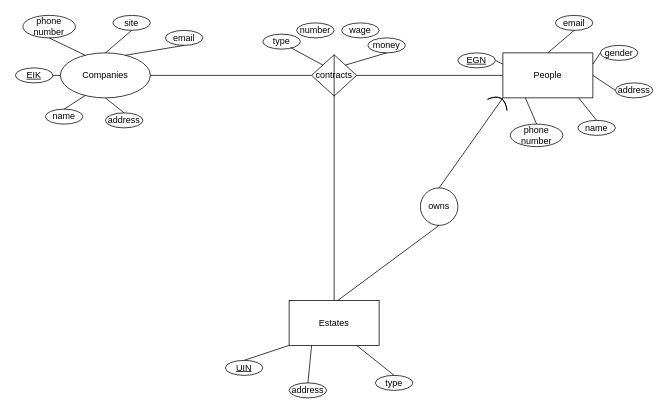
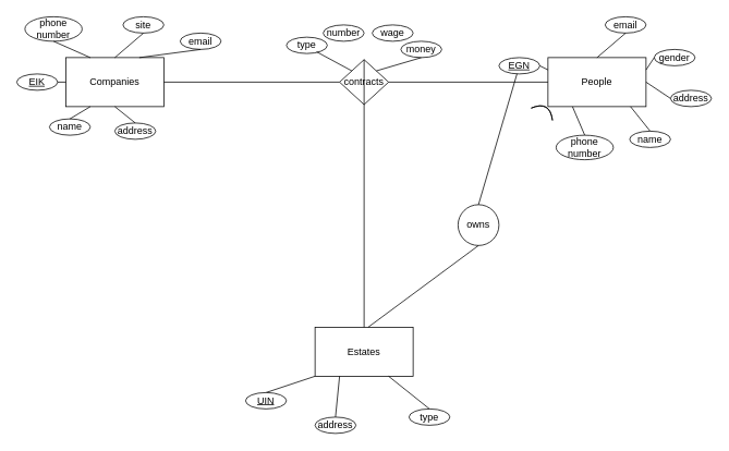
  <mxCell id="0" />
  <mxCell id="1" parent="0" />
- <mxCell id="2" value="Companies" style="ellipse;whiteSpace=wrap;html=1;" parent="1" vertex="1"><mxGeometry x="80" y="70" width="120" height="60" as="geometry" /></mxCell>
+ <mxCell id="2" value="Companies" style="rounded=0;whiteSpace=wrap;html=1;" parent="1" vertex="1"><mxGeometry x="80" y="70" width="120" height="60" as="geometry" /></mxCell>
  <mxCell id="3" value="People" style="rounded=0;whiteSpace=wrap;html=1;" parent="1" vertex="1"><mxGeometry x="670" y="70" width="120" height="60" as="geometry" /></mxCell>
  <mxCell id="4" value="Estates" style="rounded=0;whiteSpace=wrap;html=1;" parent="1" vertex="1"><mxGeometry x="385" y="400" width="120" height="60" as="geometry" /></mxCell>
  <mxCell id="5" value="&lt;u&gt;EIK&lt;/u&gt;" style="ellipse;whiteSpace=wrap;html=1;" parent="1" vertex="1"><mxGeometry y="90" width="50" height="20" as="geometry" x="20" /></mxCell>
  <mxCell id="6" value="&lt;u&gt;EGN&lt;/u&gt;" style="ellipse;whiteSpace=wrap;html=1;" parent="1" vertex="1"><mxGeometry x="610" y="70" width="50" height="20" as="geometry" /></mxCell>
  <mxCell id="7" value="name" style="ellipse;whiteSpace=wrap;html=1;" parent="1" vertex="1"><mxGeometry x="770" y="160" width="50" height="20" as="geometry" /></mxCell>
  <mxCell id="8" value="name" style="ellipse;whiteSpace=wrap;html=1;" parent="1" vertex="1"><mxGeometry x="60" y="145" width="50" height="20" as="geometry" /></mxCell>
  <mxCell id="9" value="address" style="ellipse;whiteSpace=wrap;html=1;" parent="1" vertex="1"><mxGeometry x="140" y="150" width="50" height="20" as="geometry" /></mxCell>
  <mxCell id="10" value="email" style="ellipse;whiteSpace=wrap;html=1;" parent="1" vertex="1"><mxGeometry x="220" y="40" width="50" height="20" as="geometry" /></mxCell>
  <mxCell id="11" value="site" style="ellipse;whiteSpace=wrap;html=1;" parent="1" vertex="1"><mxGeometry x="150" y="20" width="50" height="20" as="geometry" /></mxCell>
  <mxCell id="12" value="phone number" style="ellipse;whiteSpace=wrap;html=1;" parent="1" vertex="1"><mxGeometry x="30" y="20" width="70" height="30" as="geometry" /></mxCell>
  <mxCell id="13" value="phone number" style="ellipse;whiteSpace=wrap;html=1;" parent="1" vertex="1"><mxGeometry x="680" y="165" width="70" height="30" as="geometry" /></mxCell>
  <mxCell id="14" value="address" style="ellipse;whiteSpace=wrap;html=1;" parent="1" vertex="1"><mxGeometry x="820" y="110" width="50" height="20" as="geometry" /></mxCell>
  <mxCell id="15" value="gender" style="ellipse;whiteSpace=wrap;html=1;" parent="1" vertex="1"><mxGeometry x="800" y="60" width="50" height="20" as="geometry" /></mxCell>
  <mxCell id="16" value="email" style="ellipse;whiteSpace=wrap;html=1;" parent="1" vertex="1"><mxGeometry x="740" y="20" width="50" height="20" as="geometry" /></mxCell>
  <mxCell id="17" value="" style="endArrow=none;html=1;rounded=0;entryX=0.5;entryY=1;entryDx=0;entryDy=0;exitX=0.25;exitY=0;exitDx=0;exitDy=0;" parent="1" source="2" target="12" edge="1"><mxGeometry width="50" height="50" relative="1" as="geometry"><mxPoint x="110" y="290" as="sourcePoint" /><mxPoint x="160" y="240" as="targetPoint" /></mxGeometry></mxCell>
  <mxCell id="18" value="" style="endArrow=none;html=1;rounded=0;entryX=0.5;entryY=1;entryDx=0;entryDy=0;exitX=0.5;exitY=0;exitDx=0;exitDy=0;" parent="1" source="2" target="11" edge="1"><mxGeometry width="50" height="50" relative="1" as="geometry"><mxPoint x="120" y="300" as="sourcePoint" /><mxPoint x="170" y="250" as="targetPoint" /></mxGeometry></mxCell>
  <mxCell id="19" value="" style="endArrow=none;html=1;rounded=0;entryX=0.5;entryY=1;entryDx=0;entryDy=0;exitX=0.75;exitY=0;exitDx=0;exitDy=0;" parent="1" source="2" target="10" edge="1"><mxGeometry width="50" height="50" relative="1" as="geometry"><mxPoint x="130" y="310" as="sourcePoint" /><mxPoint x="180" y="260" as="targetPoint" /></mxGeometry></mxCell>
  <mxCell id="20" value="" style="endArrow=none;html=1;rounded=0;entryX=1;entryY=0.5;entryDx=0;entryDy=0;exitX=0;exitY=0.5;exitDx=0;exitDy=0;" parent="1" source="2" target="5" edge="1"><mxGeometry width="50" height="50" relative="1" as="geometry"><mxPoint x="140" y="320" as="sourcePoint" /><mxPoint x="190" y="270" as="targetPoint" /></mxGeometry></mxCell>
  <mxCell id="21" value="" style="endArrow=none;html=1;rounded=0;entryX=0.5;entryY=0;entryDx=0;entryDy=0;exitX=0.25;exitY=1;exitDx=0;exitDy=0;" parent="1" source="2" target="8" edge="1"><mxGeometry width="50" height="50" relative="1" as="geometry"><mxPoint x="150" y="330" as="sourcePoint" /><mxPoint x="200" y="280" as="targetPoint" /></mxGeometry></mxCell>
  <mxCell id="22" value="" style="endArrow=none;html=1;rounded=0;entryX=0.5;entryY=1;entryDx=0;entryDy=0;exitX=0.5;exitY=0;exitDx=0;exitDy=0;" parent="1" source="9" target="2" edge="1"><mxGeometry width="50" height="50" relative="1" as="geometry"><mxPoint x="160" y="340" as="sourcePoint" /><mxPoint x="210" y="290" as="targetPoint" /></mxGeometry></mxCell>
  <mxCell id="23" value="" style="endArrow=none;html=1;rounded=0;entryX=1;entryY=0.5;entryDx=0;entryDy=0;exitX=0;exitY=0.25;exitDx=0;exitDy=0;" parent="1" source="3" target="6" edge="1"><mxGeometry width="50" height="50" relative="1" as="geometry"><mxPoint x="170" y="350" as="sourcePoint" /><mxPoint x="220" y="300" as="targetPoint" /></mxGeometry></mxCell>
  <mxCell id="24" value="" style="endArrow=none;html=1;rounded=0;entryX=0.5;entryY=1;entryDx=0;entryDy=0;exitX=0.5;exitY=0;exitDx=0;exitDy=0;" parent="1" source="3" target="16" edge="1"><mxGeometry width="50" height="50" relative="1" as="geometry"><mxPoint x="180" y="360" as="sourcePoint" /><mxPoint x="230" y="310" as="targetPoint" /></mxGeometry></mxCell>
  <mxCell id="25" value="" style="endArrow=none;html=1;rounded=0;entryX=0;entryY=0.5;entryDx=0;entryDy=0;exitX=1;exitY=0.25;exitDx=0;exitDy=0;" parent="1" source="3" target="15" edge="1"><mxGeometry width="50" height="50" relative="1" as="geometry"><mxPoint x="190" y="370" as="sourcePoint" /><mxPoint x="240" y="330" as="targetPoint" /></mxGeometry></mxCell>
  <mxCell id="26" value="" style="endArrow=none;html=1;rounded=0;exitX=1;exitY=0.5;exitDx=0;exitDy=0;" parent="1" source="3" edge="1"><mxGeometry width="50" height="50" relative="1" as="geometry"><mxPoint x="200" y="380" as="sourcePoint" /><mxPoint x="820" y="120" as="targetPoint" /></mxGeometry></mxCell>
  <mxCell id="27" value="" style="endArrow=none;html=1;rounded=0;entryX=0.5;entryY=0;entryDx=0;entryDy=0;exitX=0.842;exitY=1;exitDx=0;exitDy=0;exitPerimeter=0;" parent="1" source="3" target="7" edge="1"><mxGeometry width="50" height="50" relative="1" as="geometry"><mxPoint x="210" y="390" as="sourcePoint" /><mxPoint x="260" y="340" as="targetPoint" /></mxGeometry></mxCell>
  <mxCell id="28" value="" style="endArrow=none;html=1;rounded=0;entryX=0.5;entryY=0;entryDx=0;entryDy=0;exitX=0.25;exitY=1;exitDx=0;exitDy=0;" parent="1" source="3" target="13" edge="1"><mxGeometry width="50" height="50" relative="1" as="geometry"><mxPoint x="220" y="400" as="sourcePoint" /><mxPoint x="270" y="350" as="targetPoint" /></mxGeometry></mxCell>
  <mxCell id="29" value="" style="endArrow=none;html=1;rounded=0;entryX=0.5;entryY=0;entryDx=0;entryDy=0;exitX=0;exitY=1;exitDx=0;exitDy=0;" parent="1" source="4" target="30" edge="1"><mxGeometry width="50" height="50" relative="1" as="geometry"><mxPoint x="230" y="410" as="sourcePoint" /><mxPoint x="280" y="360" as="targetPoint" /></mxGeometry></mxCell>
  <mxCell id="30" value="&lt;u&gt;UIN&lt;/u&gt;" style="ellipse;whiteSpace=wrap;html=1;" parent="1" vertex="1"><mxGeometry x="300" y="480" width="50" height="20" as="geometry" /></mxCell>
  <mxCell id="31" value="address" style="ellipse;whiteSpace=wrap;html=1;" parent="1" vertex="1"><mxGeometry x="385" y="510" width="50" height="20" as="geometry" /></mxCell>
  <mxCell id="32" value="type" style="ellipse;whiteSpace=wrap;html=1;" parent="1" vertex="1"><mxGeometry x="500" y="500" width="50" height="20" as="geometry" /></mxCell>
  <mxCell id="33" value="" style="endArrow=none;html=1;rounded=0;entryX=0.5;entryY=0;entryDx=0;entryDy=0;exitX=0.25;exitY=1;exitDx=0;exitDy=0;" parent="1" source="4" target="31" edge="1"><mxGeometry width="50" height="50" relative="1" as="geometry"><mxPoint x="240" y="420" as="sourcePoint" /><mxPoint x="290" y="370" as="targetPoint" /></mxGeometry></mxCell>
  <mxCell id="34" value="" style="endArrow=none;html=1;rounded=0;entryX=0.5;entryY=0;entryDx=0;entryDy=0;exitX=0.75;exitY=1;exitDx=0;exitDy=0;" parent="1" source="4" target="32" edge="1"><mxGeometry width="50" height="50" relative="1" as="geometry"><mxPoint x="250" y="430" as="sourcePoint" /><mxPoint x="300" y="380" as="targetPoint" /></mxGeometry></mxCell>
  <mxCell id="35" value="contracts" style="rhombus;whiteSpace=wrap;html=1;" parent="1" vertex="1"><mxGeometry x="415" y="72.5" width="60" height="55" as="geometry" /></mxCell>
  <mxCell id="36" value="owns" style="ellipse;whiteSpace=wrap;html=1;" parent="1" vertex="1"><mxGeometry x="560" y="250" width="50" height="50" as="geometry" /></mxCell>
  <mxCell id="37" value="" style="endArrow=none;html=1;rounded=0;entryX=0;entryY=0.5;entryDx=0;entryDy=0;exitX=1;exitY=0.5;exitDx=0;exitDy=0;" parent="1" source="2" target="35" edge="1"><mxGeometry width="50" height="50" relative="1" as="geometry"><mxPoint x="220" y="260" as="sourcePoint" /><mxPoint x="270" y="210" as="targetPoint" /></mxGeometry></mxCell>
  <mxCell id="38" value="" style="endArrow=none;html=1;rounded=0;entryX=0;entryY=0.5;entryDx=0;entryDy=0;exitX=1;exitY=0.5;exitDx=0;exitDy=0;" parent="1" source="35" target="3" edge="1"><mxGeometry width="50" height="50" relative="1" as="geometry"><mxPoint x="230" y="270" as="sourcePoint" /><mxPoint x="280" y="220" as="targetPoint" /></mxGeometry></mxCell>
  <mxCell id="39" value="type" style="ellipse;whiteSpace=wrap;html=1;" parent="1" vertex="1"><mxGeometry x="350" y="45" width="50" height="20" as="geometry" /></mxCell>
  <mxCell id="40" value="&lt;span&gt;number&lt;/span&gt;" style="ellipse;whiteSpace=wrap;html=1;fontStyle=0" parent="1" vertex="1"><mxGeometry x="395" y="30" width="50" height="20" as="geometry" /></mxCell>
  <mxCell id="41" value="money" style="ellipse;whiteSpace=wrap;html=1;" parent="1" vertex="1"><mxGeometry x="490" y="50" width="50" height="20" as="geometry" /></mxCell>
  <mxCell id="42" value="wage" style="ellipse;whiteSpace=wrap;html=1;" parent="1" vertex="1"><mxGeometry x="455" y="30" width="50" height="20" as="geometry" /></mxCell>
  <mxCell id="43" value="" style="endArrow=none;html=1;rounded=0;entryX=0.74;entryY=0.9;entryDx=0;entryDy=0;entryPerimeter=0;exitX=0;exitY=0;exitDx=0;exitDy=0;" parent="1" source="35" target="39" edge="1"><mxGeometry width="50" height="50" relative="1" as="geometry"><mxPoint x="350" y="220" as="sourcePoint" /><mxPoint x="400" y="170" as="targetPoint" /></mxGeometry></mxCell>
  <mxCell id="44" value="" style="endArrow=none;html=1;rounded=0;exitX=0.5;exitY=0;exitDx=0;exitDy=0;" parent="1" source="35" target="4" edge="1"><mxGeometry width="50" height="50" relative="1" as="geometry"><mxPoint x="370" y="240" as="sourcePoint" /><mxPoint x="420" y="190" as="targetPoint" /></mxGeometry></mxCell>
  <mxCell id="45" value="" style="endArrow=none;html=1;rounded=0;entryX=0.5;entryY=1;entryDx=0;entryDy=0;exitX=1;exitY=0;exitDx=0;exitDy=0;" parent="1" source="35" target="41" edge="1"><mxGeometry width="50" height="50" relative="1" as="geometry"><mxPoint x="380" y="250" as="sourcePoint" /><mxPoint x="430" y="200" as="targetPoint" /></mxGeometry></mxCell>
  <mxCell id="46" value="" style="endArrow=none;html=1;rounded=0;entryX=0.5;entryY=1;entryDx=0;entryDy=0;" parent="1" target="36" edge="1"><mxGeometry width="50" height="50" relative="1" as="geometry"><mxPoint x="450" y="400" as="sourcePoint" /><mxPoint x="500" y="350" as="targetPoint" /></mxGeometry></mxCell>
- <mxCell id="47" value="" style="endArrow=none;html=1;rounded=0;exitX=0.5;exitY=0;exitDx=0;exitDy=0;entryX=0;entryY=1;entryDx=0;entryDy=0;" parent="1" source="36" target="3" edge="1"><mxGeometry width="50" height="50" relative="1" as="geometry"><mxPoint x="585" y="250" as="sourcePoint" /><mxPoint x="660" y="135" as="targetPoint" /></mxGeometry></mxCell>
+ <mxCell id="47" value="" style="endArrow=none;html=1;rounded=0;exitX=0.5;exitY=0;exitDx=0;exitDy=0;" parent="1" source="36" target="6" edge="1"><mxGeometry width="50" height="50" relative="1" as="geometry"><mxPoint x="585" y="250" as="sourcePoint" /><mxPoint x="660" y="135" as="targetPoint" /></mxGeometry></mxCell>
  <mxCell id="48" value="" style="shape=dataStorage;whiteSpace=wrap;html=1;fixedSize=1;rotation=120;" parent="1" vertex="1"><mxGeometry x="660" y="120" width="10" height="30" as="geometry" /></mxCell>
